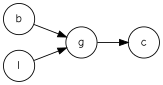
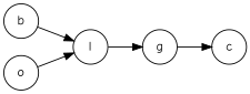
  digraph {
    fontname="Comic Neue"
    rankdir=LR
    node [color=black fontname="Comic Neue" shape=circle]
    edge [fontname="Comic Neue"]
    b
    g
    c
+   o
    l
-   b -> g
+   b -> l
    g -> c
+   o -> l
    l -> g
  }
